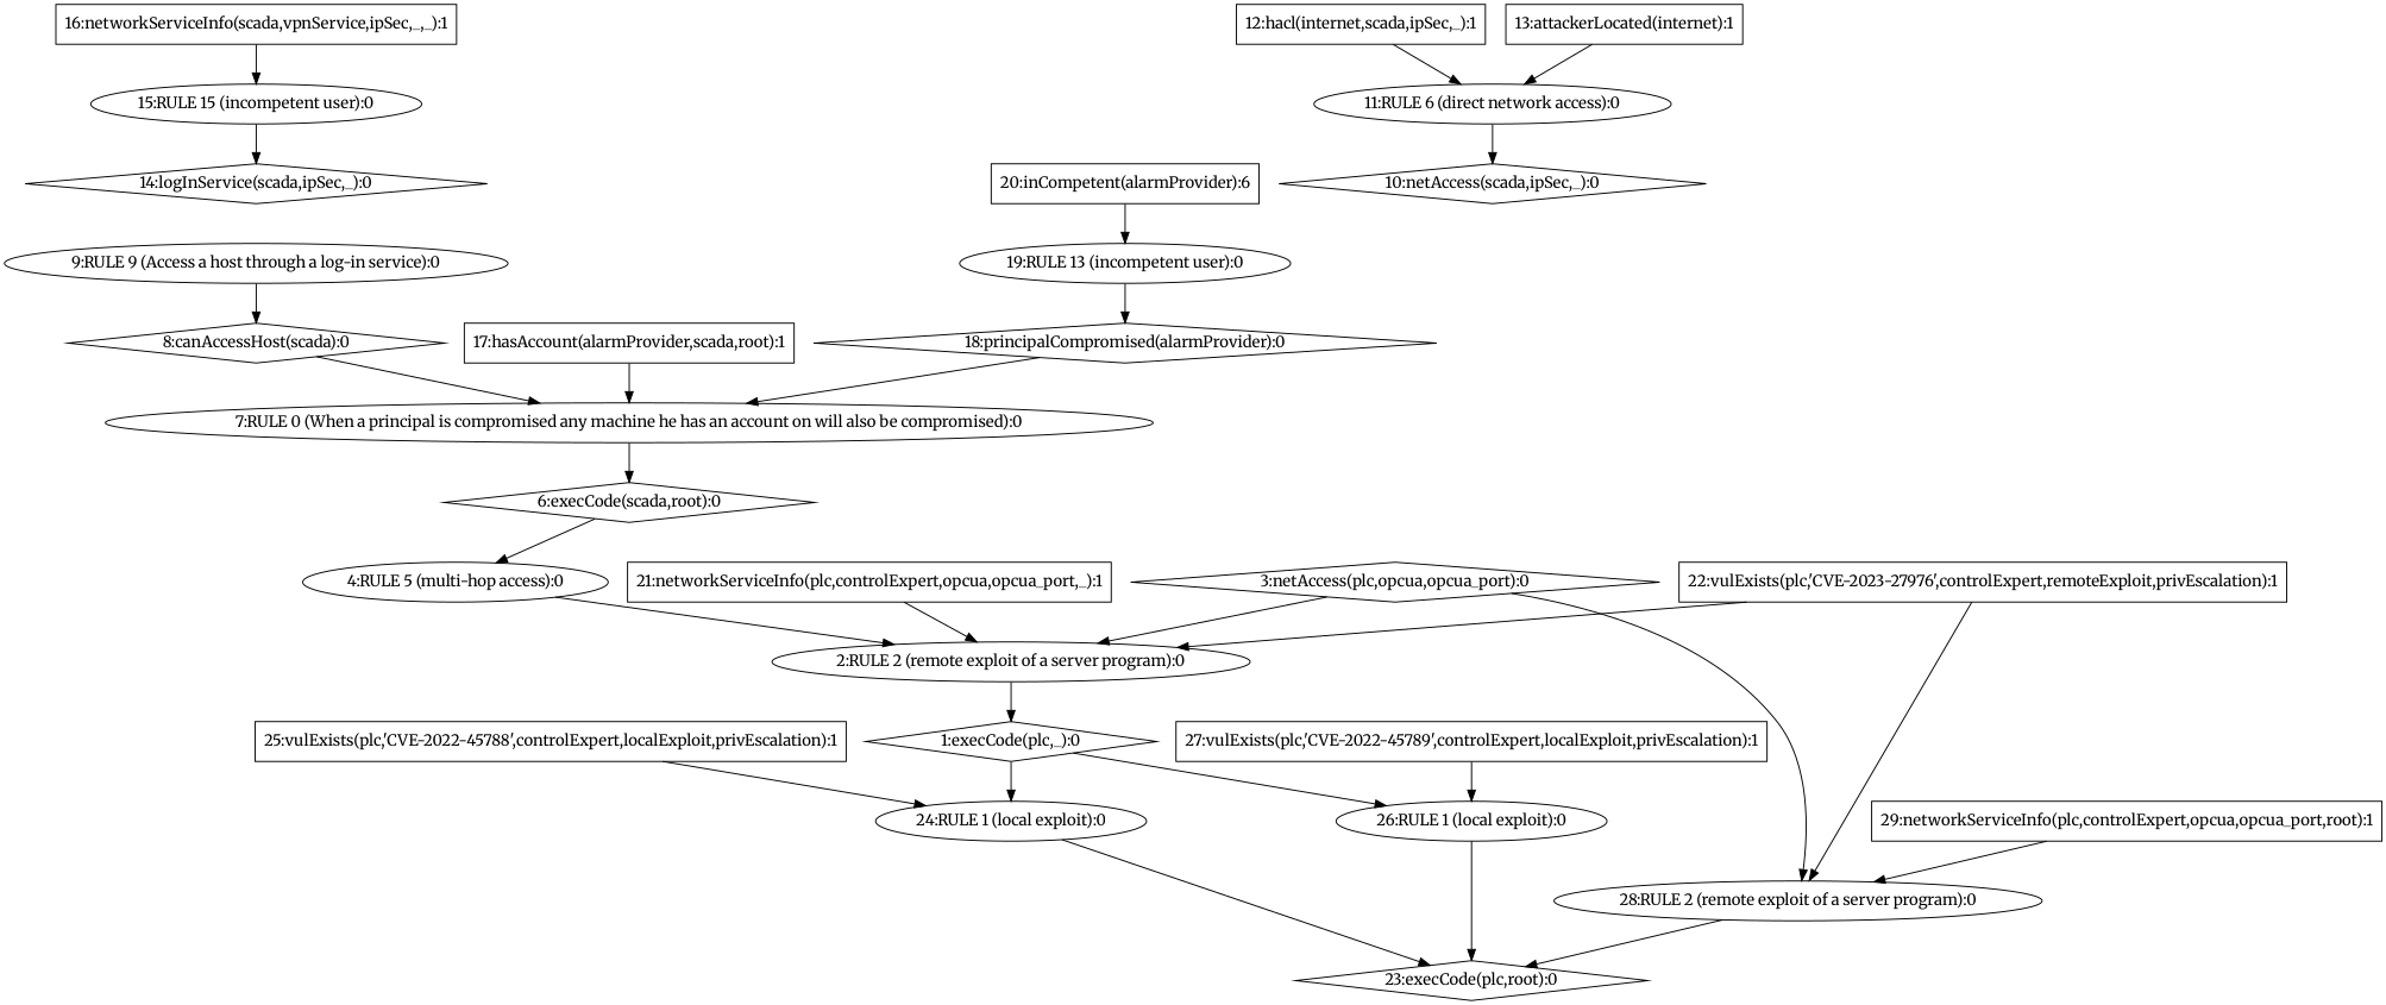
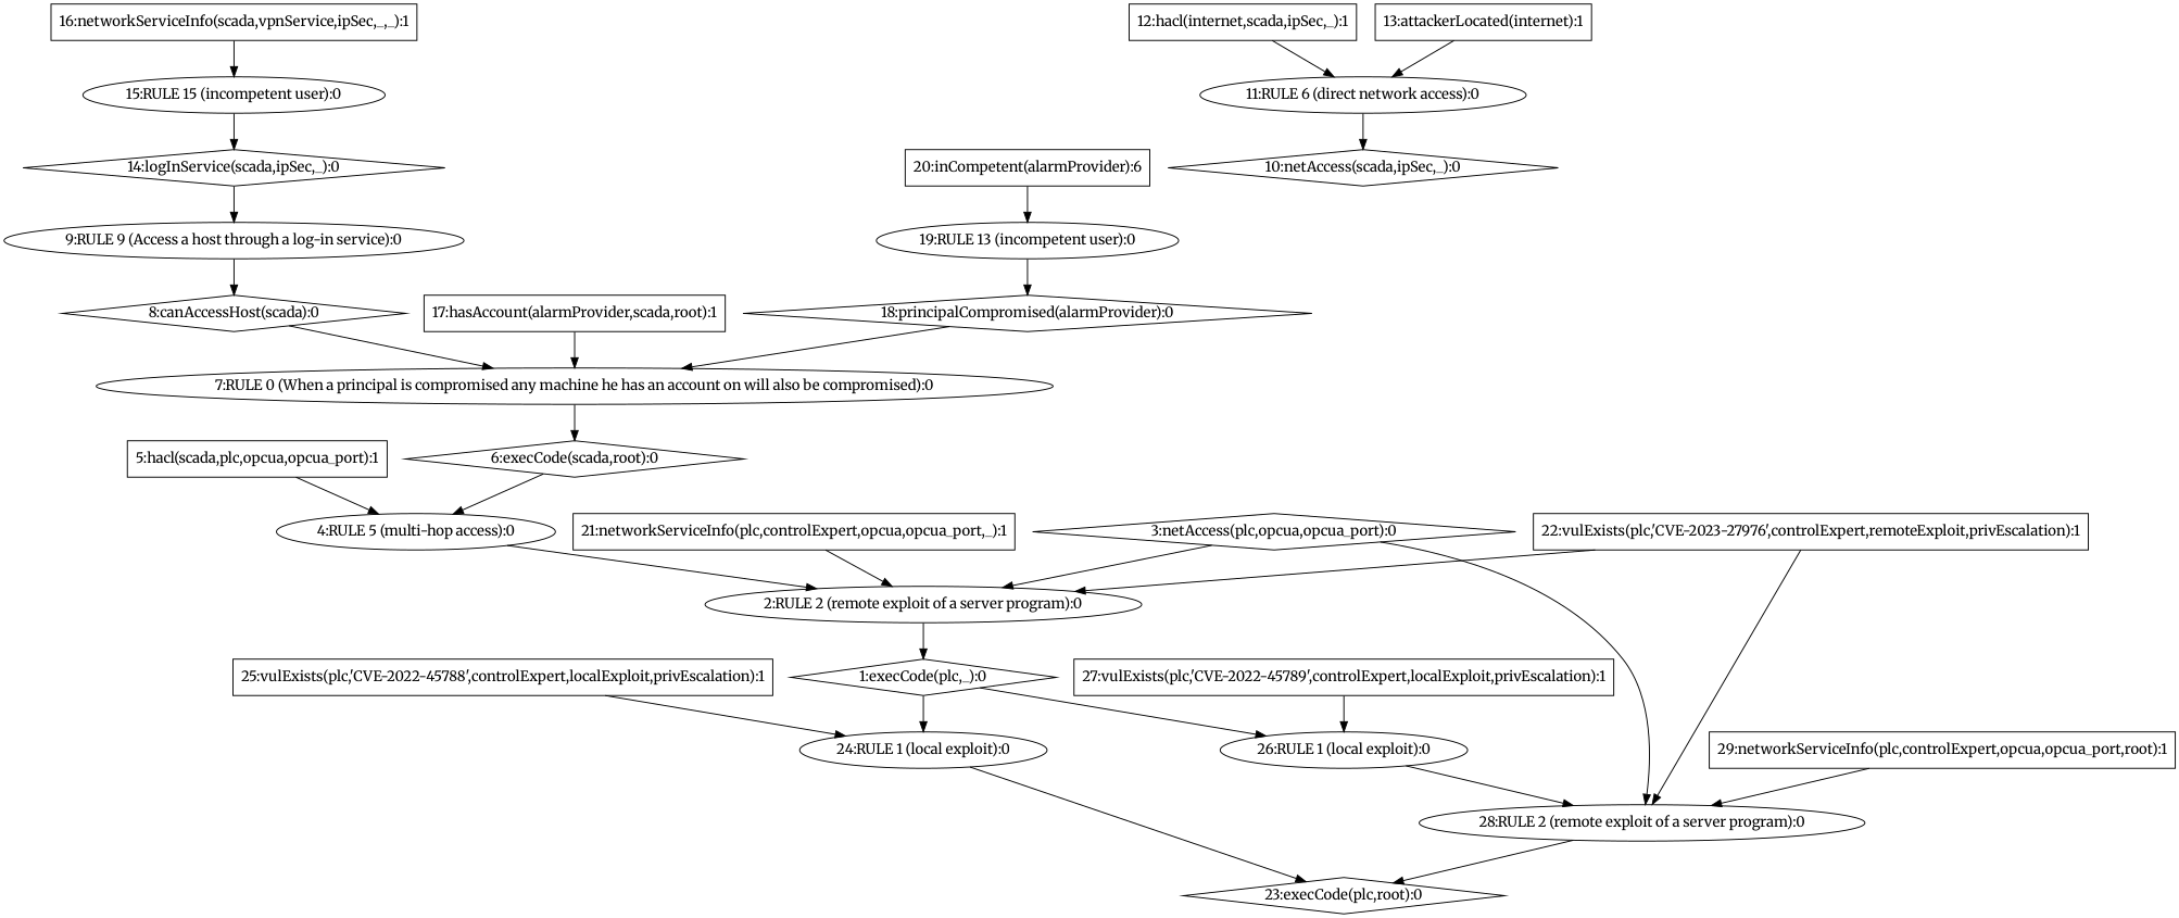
  digraph {
    fontname=Merriweather
    node [fontname=Merriweather shape=box]
    edge [fontname=Merriweather]
    n1 [label="1:execCode(plc,_):0" shape=diamond]
    n2 [label="24:RULE 1 (local exploit):0" shape=ellipse]
    n3 [label="26:RULE 1 (local exploit):0" shape=ellipse]
    n4 [label="23:execCode(plc,root):0" shape=diamond]
    n5 [label="2:RULE 2 (remote exploit of a server program):0" shape=ellipse]
    n6 [label="3:netAccess(plc,opcua,opcua_port):0" shape=diamond]
    n7 [label="28:RULE 2 (remote exploit of a server program):0" shape=ellipse]
    n8 [label="4:RULE 5 (multi-hop access):0" shape=ellipse]
+   n9 [label="5:hacl(scada,plc,opcua,opcua_port):1"]
    n10 [label="6:execCode(scada,root):0" shape=diamond]
    n11 [label="7:RULE 0 (When a principal is compromised any machine he has an account on will also be compromised):0" shape=ellipse]
    n12 [label="8:canAccessHost(scada):0" shape=diamond]
    n13 [label="9:RULE 9 (Access a host through a log-in service):0" shape=ellipse]
    n14 [label="10:netAccess(scada,ipSec,_):0" shape=diamond]
    n15 [label="11:RULE 6 (direct network access):0" shape=ellipse]
    n16 [label="12:hacl(internet,scada,ipSec,_):1"]
    n17 [label="13:attackerLocated(internet):1"]
    n18 [label="14:logInService(scada,ipSec,_):0" shape=diamond]
    n19 [label="15:RULE 15 (incompetent user):0" shape=ellipse]
    n20 [label="16:networkServiceInfo(scada,vpnService,ipSec,_,_):1"]
    n21 [label="17:hasAccount(alarmProvider,scada,root):1"]
    n22 [label="18:principalCompromised(alarmProvider):0" shape=diamond]
    n23 [label="19:RULE 13 (incompetent user):0" shape=ellipse]
    n24 [label="20:inCompetent(alarmProvider):6"]
    n25 [label="21:networkServiceInfo(plc,controlExpert,opcua,opcua_port,_):1"]
    n26 [label="22:vulExists(plc,'CVE-2023-27976',controlExpert,remoteExploit,privEscalation):1"]
    n27 [label="25:vulExists(plc,'CVE-2022-45788',controlExpert,localExploit,privEscalation):1"]
    n28 [label="27:vulExists(plc,'CVE-2022-45789',controlExpert,localExploit,privEscalation):1"]
    n29 [label="29:networkServiceInfo(plc,controlExpert,opcua,opcua_port,root):1"]
    n1 -> n2
    n1 -> n3
    n2 -> n4
-   n3 -> n4
+   n3 -> n7
    n5 -> n1
    n6 -> n5
    n6 -> n7
    n7 -> n4
    n8 -> n5
+   n9 -> n8
    n10 -> n8
    n11 -> n10
    n12 -> n11
    n13 -> n12
    n15 -> n14
    n16 -> n15
    n17 -> n15
+   n18 -> n13
    n19 -> n18
    n20 -> n19
    n21 -> n11
    n22 -> n11
    n23 -> n22
    n24 -> n23
    n25 -> n5
    n26 -> n5
    n26 -> n7
    n27 -> n2
    n28 -> n3
    n29 -> n7
  }
